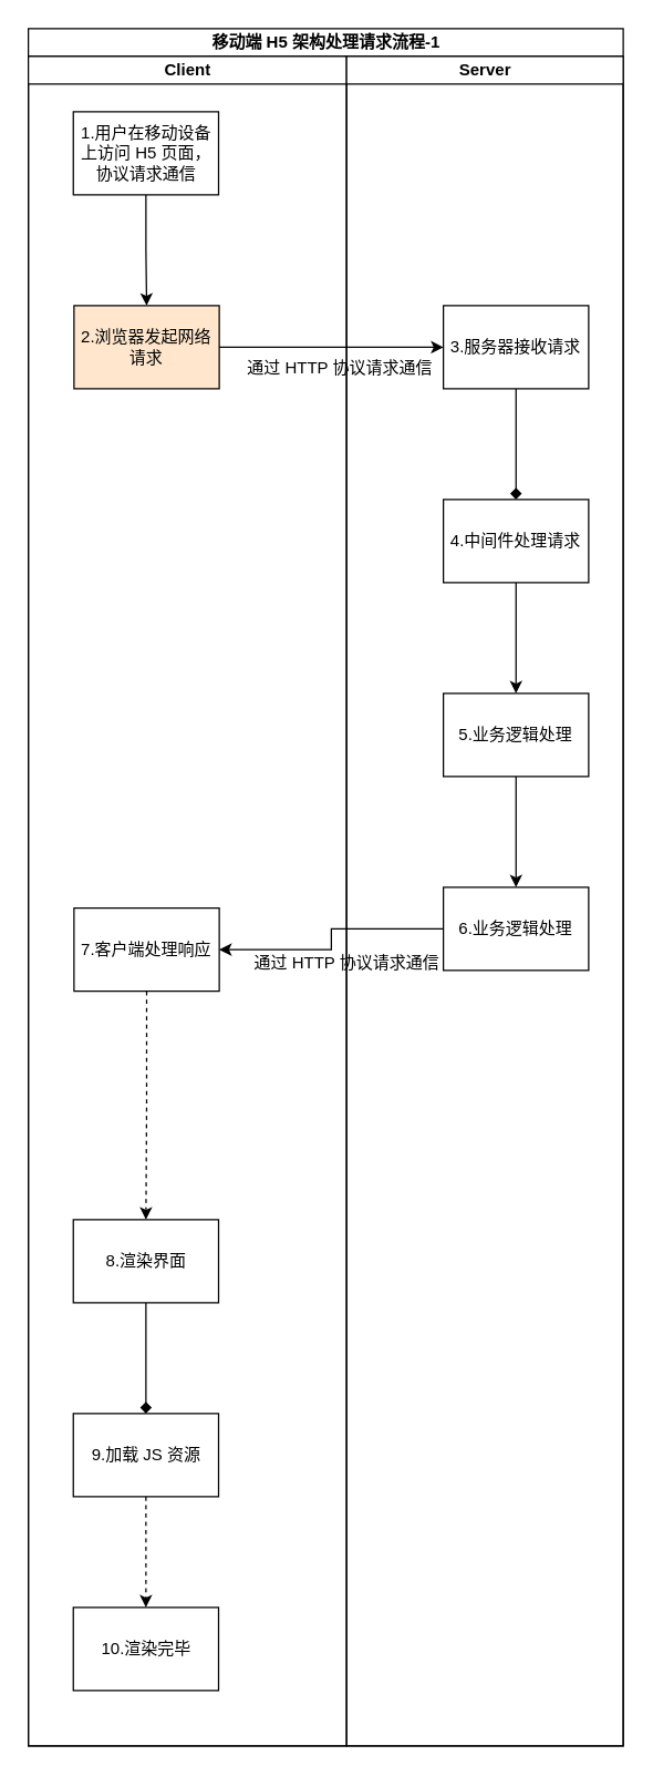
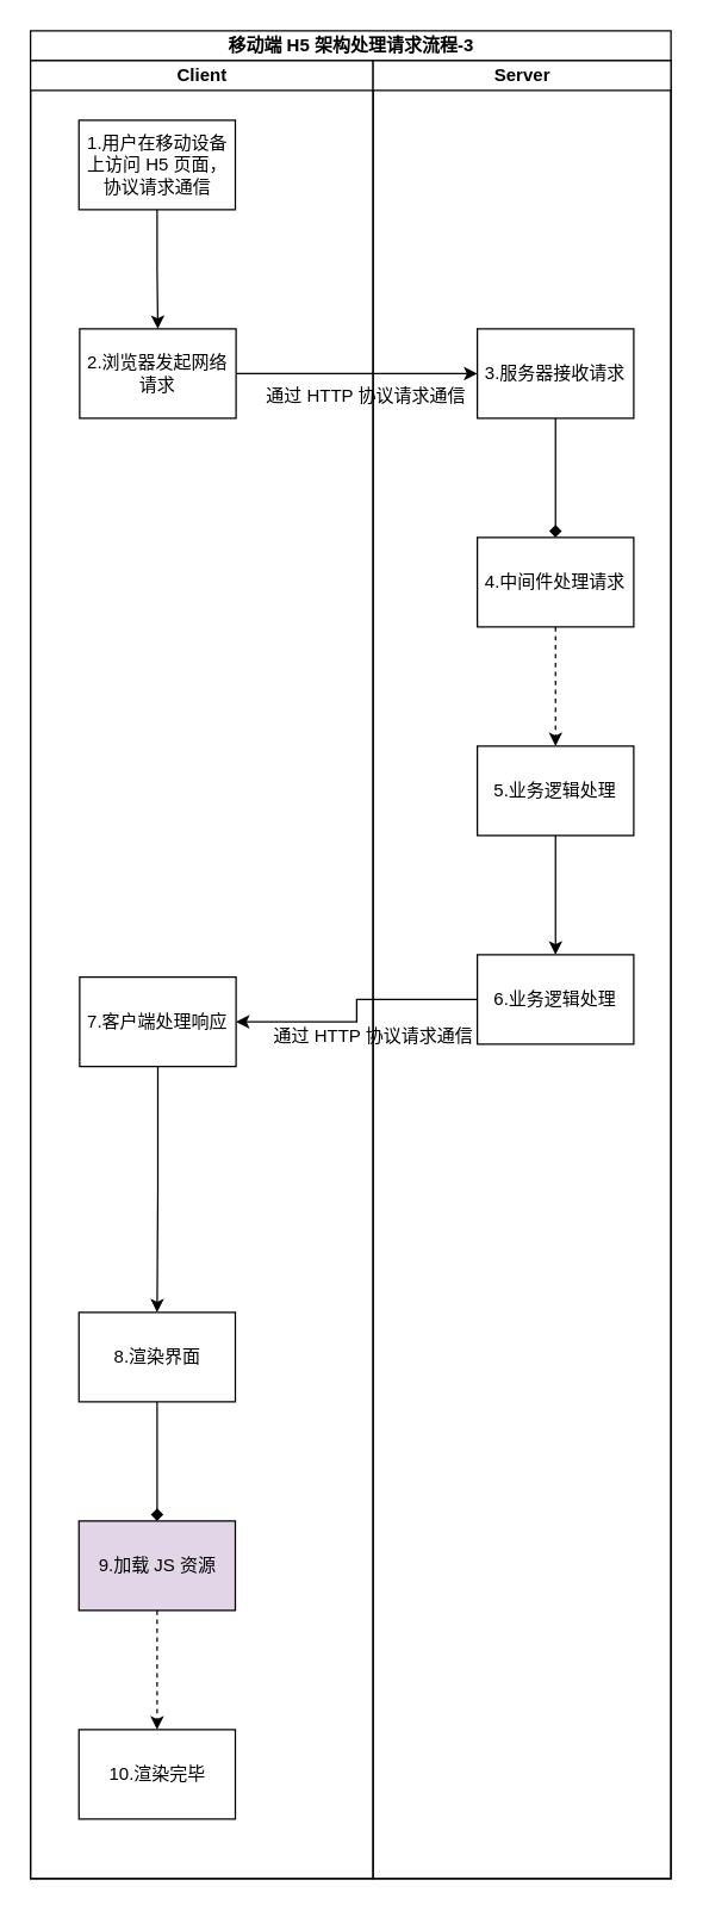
  <mxCell id="0" />
  <mxCell id="1" parent="0" />
- <mxCell id="2" value="移动端 H5 架构处理请求流程-1" style="swimlane;childLayout=stackLayout;resizeParent=1;resizeParentMax=0;startSize=20;html=1;" vertex="1" parent="1"><mxGeometry x="20" y="20" width="430" height="1240" as="geometry" /></mxCell>
+ <mxCell id="2" value="移动端 H5 架构处理请求流程-3" style="swimlane;childLayout=stackLayout;resizeParent=1;resizeParentMax=0;startSize=20;html=1;" vertex="1" parent="1"><mxGeometry x="20" y="20" width="430" height="1240" as="geometry" /></mxCell>
  <mxCell id="3" value="Client" style="swimlane;startSize=20;html=1;" vertex="1" parent="2"><mxGeometry y="20" width="230" height="1220" as="geometry" /></mxCell>
  <mxCell id="4" value="" style="edgeStyle=orthogonalEdgeStyle;rounded=0;orthogonalLoop=1;jettySize=auto;html=1;" edge="1" parent="3" source="5" target="6"><mxGeometry relative="1" as="geometry" /></mxCell>
  <mxCell id="5" value="1.用户在移动设备上访问 H5 页面，协议请求通信" style="rounded=0;whiteSpace=wrap;html=1;" vertex="1" parent="3"><mxGeometry x="32.5" y="40" width="105" height="60" as="geometry" /></mxCell>
- <mxCell id="6" value="2.浏览器发起网络请求" style="rounded=0;whiteSpace=wrap;html=1;fillColor=#ffe6cc;" vertex="1" parent="3"><mxGeometry x="33" y="180" width="105" height="60" as="geometry" /></mxCell>
- <mxCell id="7" value="" style="edgeStyle=orthogonalEdgeStyle;rounded=0;orthogonalLoop=1;jettySize=auto;html=1;dashed=1;" edge="1" parent="3" source="8" target="10"><mxGeometry relative="1" as="geometry" /></mxCell>
+ <mxCell id="6" value="2.浏览器发起网络请求" style="rounded=0;whiteSpace=wrap;html=1;" vertex="1" parent="3"><mxGeometry x="33" y="180" width="105" height="60" as="geometry" /></mxCell>
+ <mxCell id="7" value="" style="edgeStyle=orthogonalEdgeStyle;rounded=0;orthogonalLoop=1;jettySize=auto;html=1;" edge="1" parent="3" source="8" target="10"><mxGeometry relative="1" as="geometry" /></mxCell>
  <mxCell id="8" value="7.客户端处理响应" style="rounded=0;whiteSpace=wrap;html=1;" vertex="1" parent="3"><mxGeometry x="33" y="615" width="105" height="60" as="geometry" /></mxCell>
  <mxCell id="9" value="" style="edgeStyle=orthogonalEdgeStyle;rounded=0;orthogonalLoop=1;jettySize=auto;html=1;endArrow=diamond;" edge="1" parent="3" source="10" target="12"><mxGeometry relative="1" as="geometry" /></mxCell>
  <mxCell id="10" value="8.渲染界面" style="rounded=0;whiteSpace=wrap;html=1;" vertex="1" parent="3"><mxGeometry x="32.5" y="840" width="105" height="60" as="geometry" /></mxCell>
  <mxCell id="11" value="通过 HTTP 协议请求通信" style="text;html=1;align=center;verticalAlign=middle;resizable=0;points=[];autosize=1;strokeColor=none;fillColor=none;" vertex="1" parent="3"><mxGeometry x="150" y="640" width="160" height="30" as="geometry" /></mxCell>
- <mxCell id="12" value="9.加载 JS 资源" style="rounded=0;whiteSpace=wrap;html=1;" vertex="1" parent="3"><mxGeometry x="32.5" y="980" width="105" height="60" as="geometry" /></mxCell>
+ <mxCell id="12" value="9.加载 JS 资源" style="rounded=0;whiteSpace=wrap;html=1;fillColor=#e1d5e7;" vertex="1" parent="3"><mxGeometry x="32.5" y="980" width="105" height="60" as="geometry" /></mxCell>
  <mxCell id="13" value="Server" style="swimlane;startSize=20;html=1;" vertex="1" parent="2"><mxGeometry x="230" y="20" width="200" height="1220" as="geometry" /></mxCell>
  <mxCell id="14" value="" style="edgeStyle=orthogonalEdgeStyle;rounded=0;orthogonalLoop=1;jettySize=auto;html=1;endArrow=diamond;" edge="1" parent="13" source="15" target="18"><mxGeometry relative="1" as="geometry" /></mxCell>
  <mxCell id="15" value="3.服务器接收请求" style="rounded=0;whiteSpace=wrap;html=1;" vertex="1" parent="13"><mxGeometry x="70" y="180" width="105" height="60" as="geometry" /></mxCell>
  <mxCell id="16" value="通过 HTTP 协议请求通信" style="text;html=1;align=center;verticalAlign=middle;resizable=0;points=[];autosize=1;strokeColor=none;fillColor=none;" vertex="1" parent="13"><mxGeometry x="-85" y="210" width="160" height="30" as="geometry" /></mxCell>
- <mxCell id="17" value="" style="edgeStyle=orthogonalEdgeStyle;rounded=0;orthogonalLoop=1;jettySize=auto;html=1;" edge="1" parent="13" source="18" target="20"><mxGeometry relative="1" as="geometry" /></mxCell>
+ <mxCell id="17" value="" style="edgeStyle=orthogonalEdgeStyle;rounded=0;orthogonalLoop=1;jettySize=auto;html=1;dashed=1;" edge="1" parent="13" source="18" target="20"><mxGeometry relative="1" as="geometry" /></mxCell>
  <mxCell id="18" value="4.中间件处理请求" style="rounded=0;whiteSpace=wrap;html=1;" vertex="1" parent="13"><mxGeometry x="70" y="320" width="105" height="60" as="geometry" /></mxCell>
  <mxCell id="19" value="" style="edgeStyle=orthogonalEdgeStyle;rounded=0;orthogonalLoop=1;jettySize=auto;html=1;" edge="1" parent="13" source="20" target="21"><mxGeometry relative="1" as="geometry" /></mxCell>
  <mxCell id="20" value="5.业务逻辑处理" style="rounded=0;whiteSpace=wrap;html=1;" vertex="1" parent="13"><mxGeometry x="70" y="460" width="105" height="60" as="geometry" /></mxCell>
  <mxCell id="21" value="6.业务逻辑处理" style="rounded=0;whiteSpace=wrap;html=1;" vertex="1" parent="13"><mxGeometry x="70" y="600" width="105" height="60" as="geometry" /></mxCell>
  <mxCell id="22" value="" style="edgeStyle=orthogonalEdgeStyle;rounded=0;orthogonalLoop=1;jettySize=auto;html=1;" edge="1" parent="2" source="6" target="15"><mxGeometry relative="1" as="geometry" /></mxCell>
  <mxCell id="23" value="" style="edgeStyle=orthogonalEdgeStyle;rounded=0;orthogonalLoop=1;jettySize=auto;html=1;" edge="1" parent="2" source="21" target="8"><mxGeometry relative="1" as="geometry"><mxPoint x="220" y="650" as="targetPoint" /></mxGeometry></mxCell>
  <mxCell id="24" value="10.渲染完毕" style="rounded=0;whiteSpace=wrap;html=1;" vertex="1" parent="1"><mxGeometry x="52.5" y="1160" width="105" height="60" as="geometry" /></mxCell>
  <mxCell id="25" value="" style="edgeStyle=orthogonalEdgeStyle;rounded=0;orthogonalLoop=1;jettySize=auto;html=1;dashed=1;" edge="1" parent="1" source="12" target="24"><mxGeometry relative="1" as="geometry" /></mxCell>
